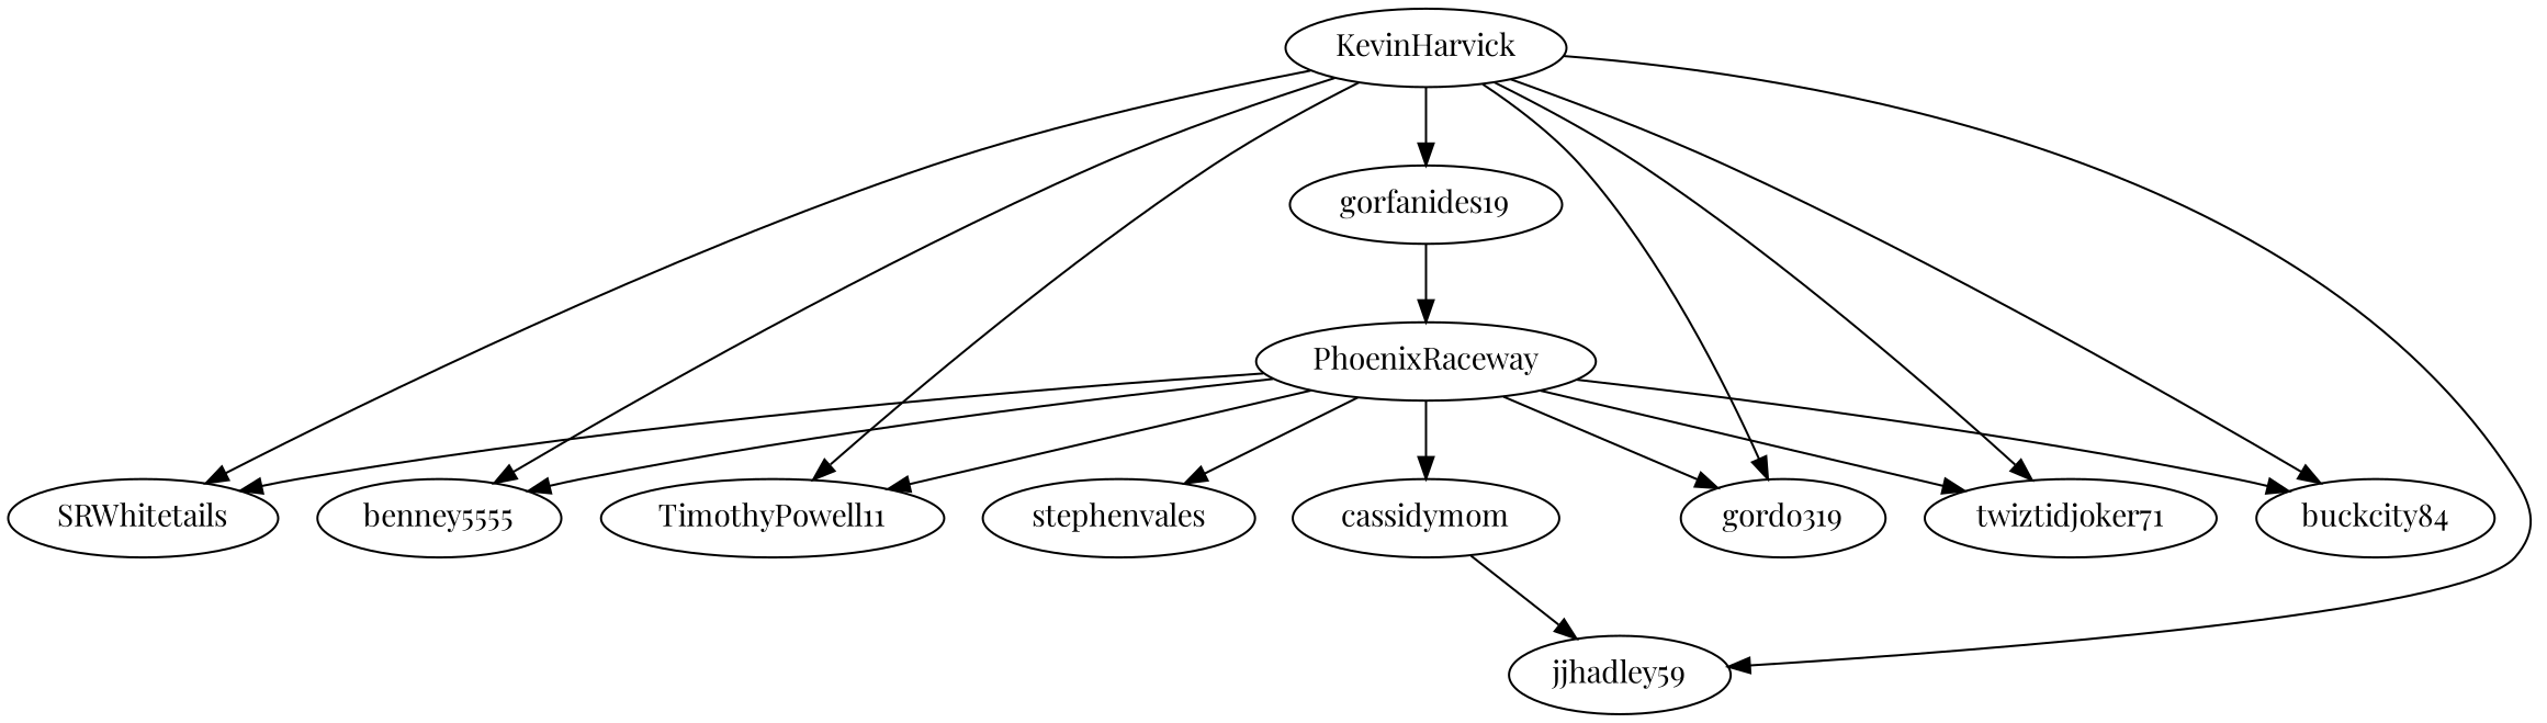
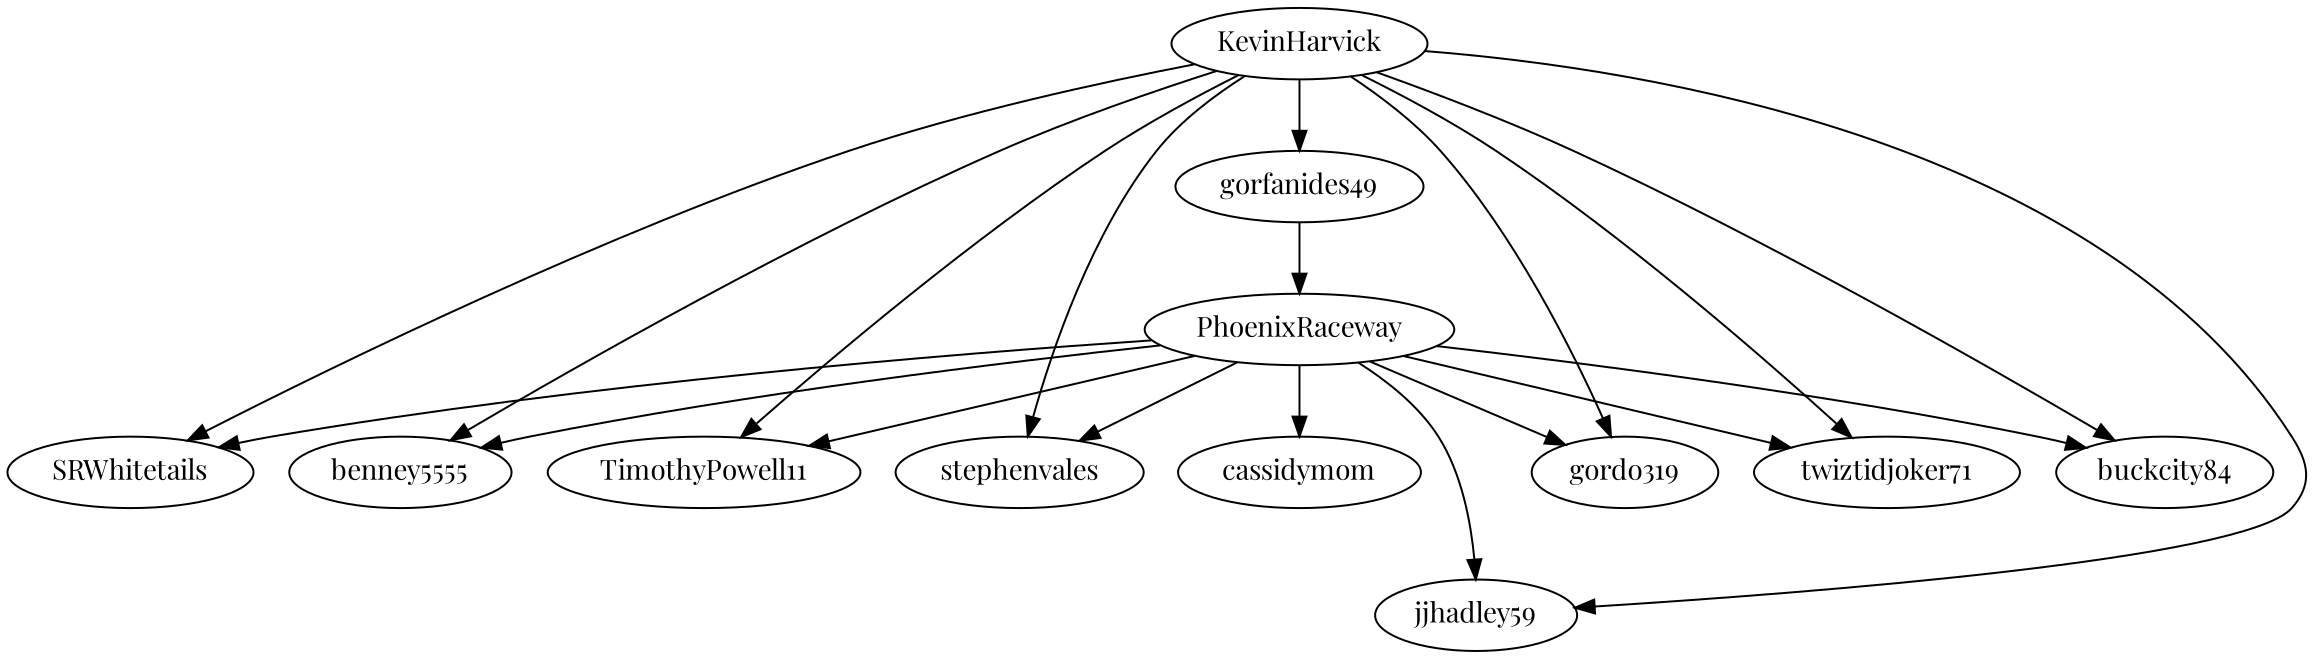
  strict digraph {
    fontname="Playfair Display"
    node [fontname="Playfair Display"]
    edge [fontname="Playfair Display"]
    KevinHarvick
    SRWhitetails
    benney5555
    TimothyPowell11
    stephenvales
    gordo319
-   gorfanides19
+   gorfanides19 [label=gorfanides49]
    jjhadley59
    twiztidjoker71
    buckcity84
    PhoenixRaceway
    cassidymom
    KevinHarvick -> SRWhitetails
    KevinHarvick -> benney5555
    KevinHarvick -> TimothyPowell11
+   KevinHarvick -> stephenvales
    KevinHarvick -> gordo319
    KevinHarvick -> gorfanides19
    KevinHarvick -> jjhadley59
    KevinHarvick -> twiztidjoker71
    KevinHarvick -> buckcity84
    gorfanides19 -> PhoenixRaceway
    PhoenixRaceway -> SRWhitetails
    PhoenixRaceway -> benney5555
    PhoenixRaceway -> TimothyPowell11
    PhoenixRaceway -> stephenvales
    PhoenixRaceway -> gordo319
-   cassidymom -> jjhadley59
+   PhoenixRaceway -> jjhadley59
    PhoenixRaceway -> twiztidjoker71
    PhoenixRaceway -> buckcity84
    PhoenixRaceway -> cassidymom
  }
